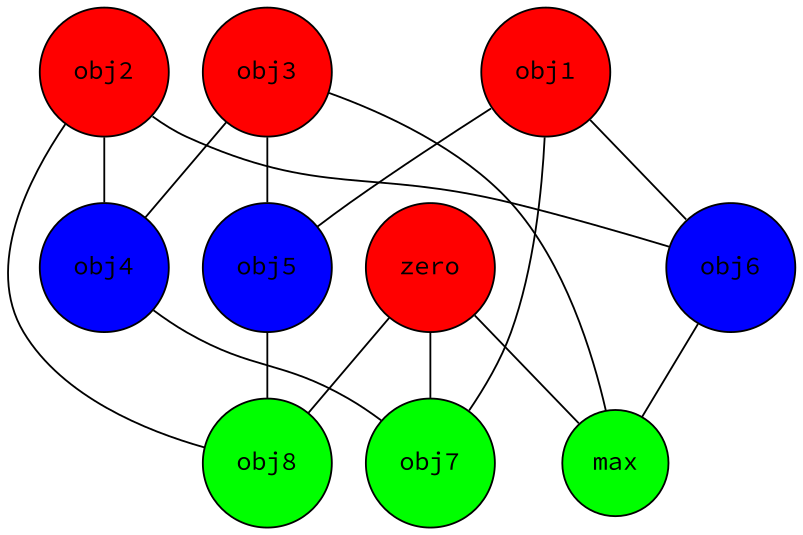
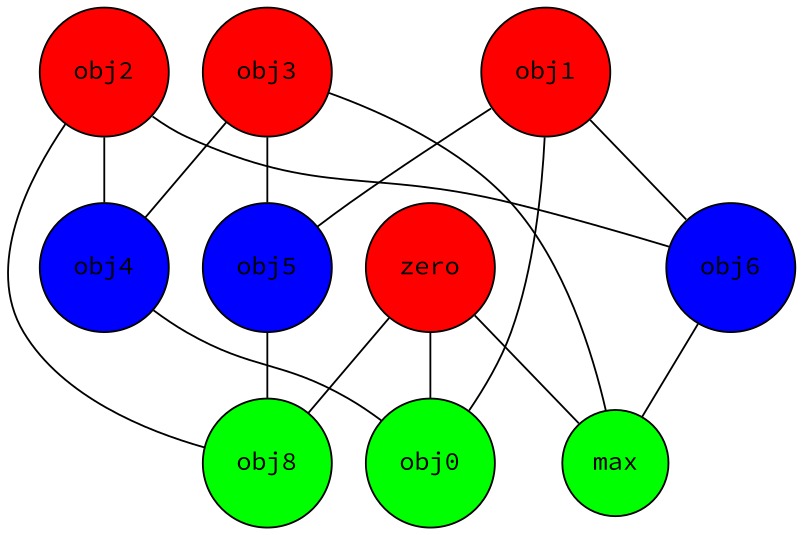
  graph {
    fontname="Source Code Pro"
    node [fillcolor=red shape=circle style=filled fontname="Source Code Pro"]
    edge [fontname="Source Code Pro"]
    zero [width=0.3]
-   obj7 [fillcolor=green width=0.3]
+   obj7 [fillcolor=green width=0.3 label=obj0]
    obj8 [fillcolor=green width=0.3]
    max [fillcolor=green width=0.3]
    obj1 [width=0.3]
    obj6 [fillcolor=blue width=0.3]
    obj5 [fillcolor=blue width=0.3]
    obj2 [width=0.3]
    obj4 [fillcolor=blue width=0.3]
    obj3 [width=0.3]
    zero -- obj7
    zero -- obj8
    zero -- max
    obj1 -- obj7
    obj1 -- obj6
    obj1 -- obj5
    obj6 -- max
    obj5 -- obj8
    obj2 -- obj8
    obj2 -- obj6
    obj2 -- obj4
    obj4 -- obj7
    obj3 -- max
    obj3 -- obj5
    obj3 -- obj4
  }
